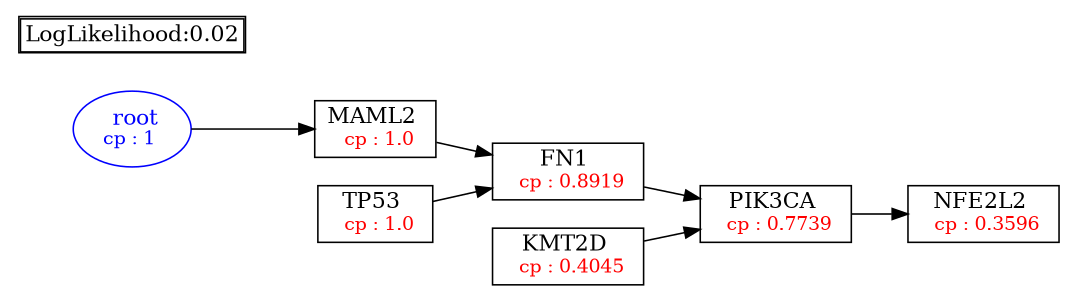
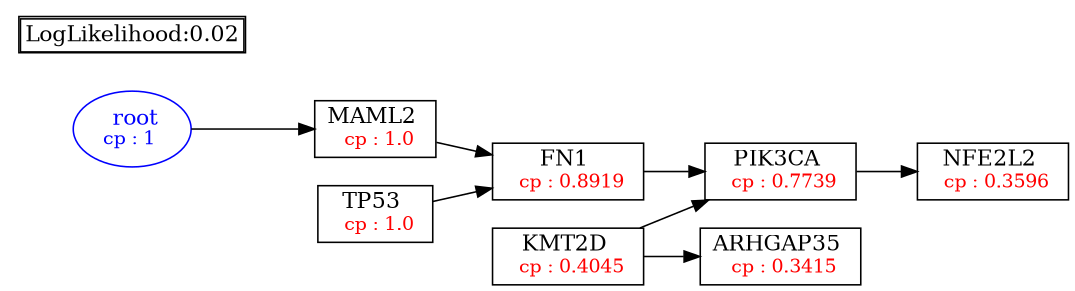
  digraph {
    fontsize=10
    rankdir=LR
    node [shape=box]
    n1 [color=Blue label=<<font color='Blue'> root</font><br/><font color='Blue' POINT-SIZE='12'>cp : 1 </font>> shape=oval]
    n2 [label=<MAML2 <br/> <font color='Red' POINT-SIZE='12'> cp : 1.0 </font>>]
    n3 [label=<FN1 <br/> <font color='Red' POINT-SIZE='12'> cp : 0.8919 </font>>]
    n4 [label=<TP53 <br/> <font color='Red' POINT-SIZE='12'> cp : 1.0 </font>>]
    n5 [label=<PIK3CA <br/> <font color='Red' POINT-SIZE='12'> cp : 0.7739 </font>>]
    n6 [label=<NFE2L2 <br/> <font color='Red' POINT-SIZE='12'> cp : 0.3596 </font>>]
    n7 [label=<KMT2D <br/> <font color='Red' POINT-SIZE='12'> cp : 0.4045 </font>>]
+   n8 [label=<ARHGAP35 <br/> <font color='Red' POINT-SIZE='12'> cp : 0.3415 </font>>]
    n9 [label=<<TABLE BORDER="1" CELLBORDER="1" CELLSPACING="0" >     <TR><TD ALIGN="LEFT">LogLikelihood:0.02</TD></TR>     </TABLE>> shape=plaintext]
    n1 -> n2
    n2 -> n3
    n3 -> n5
    n4 -> n3
    n5 -> n6
    n7 -> n5
+   n7 -> n8
  }
